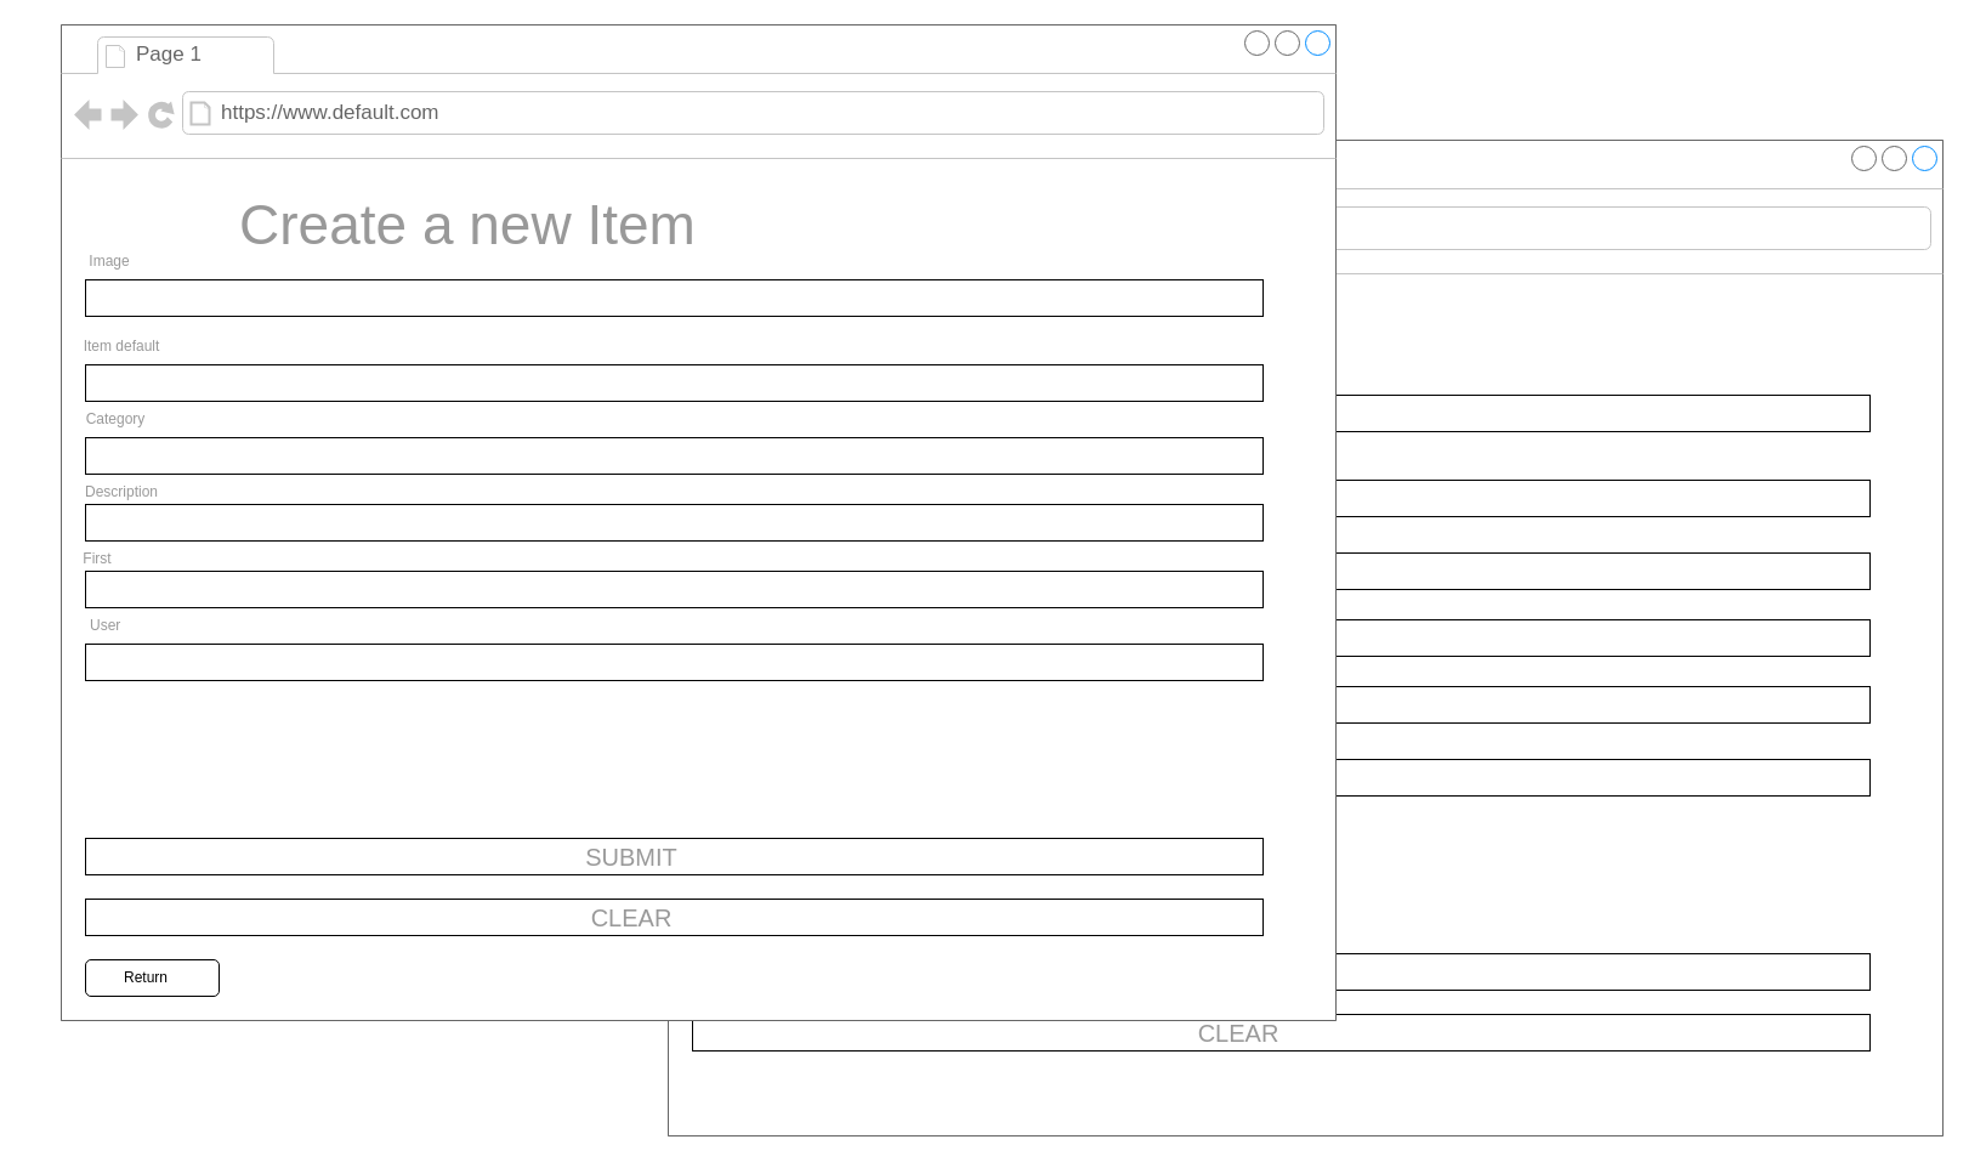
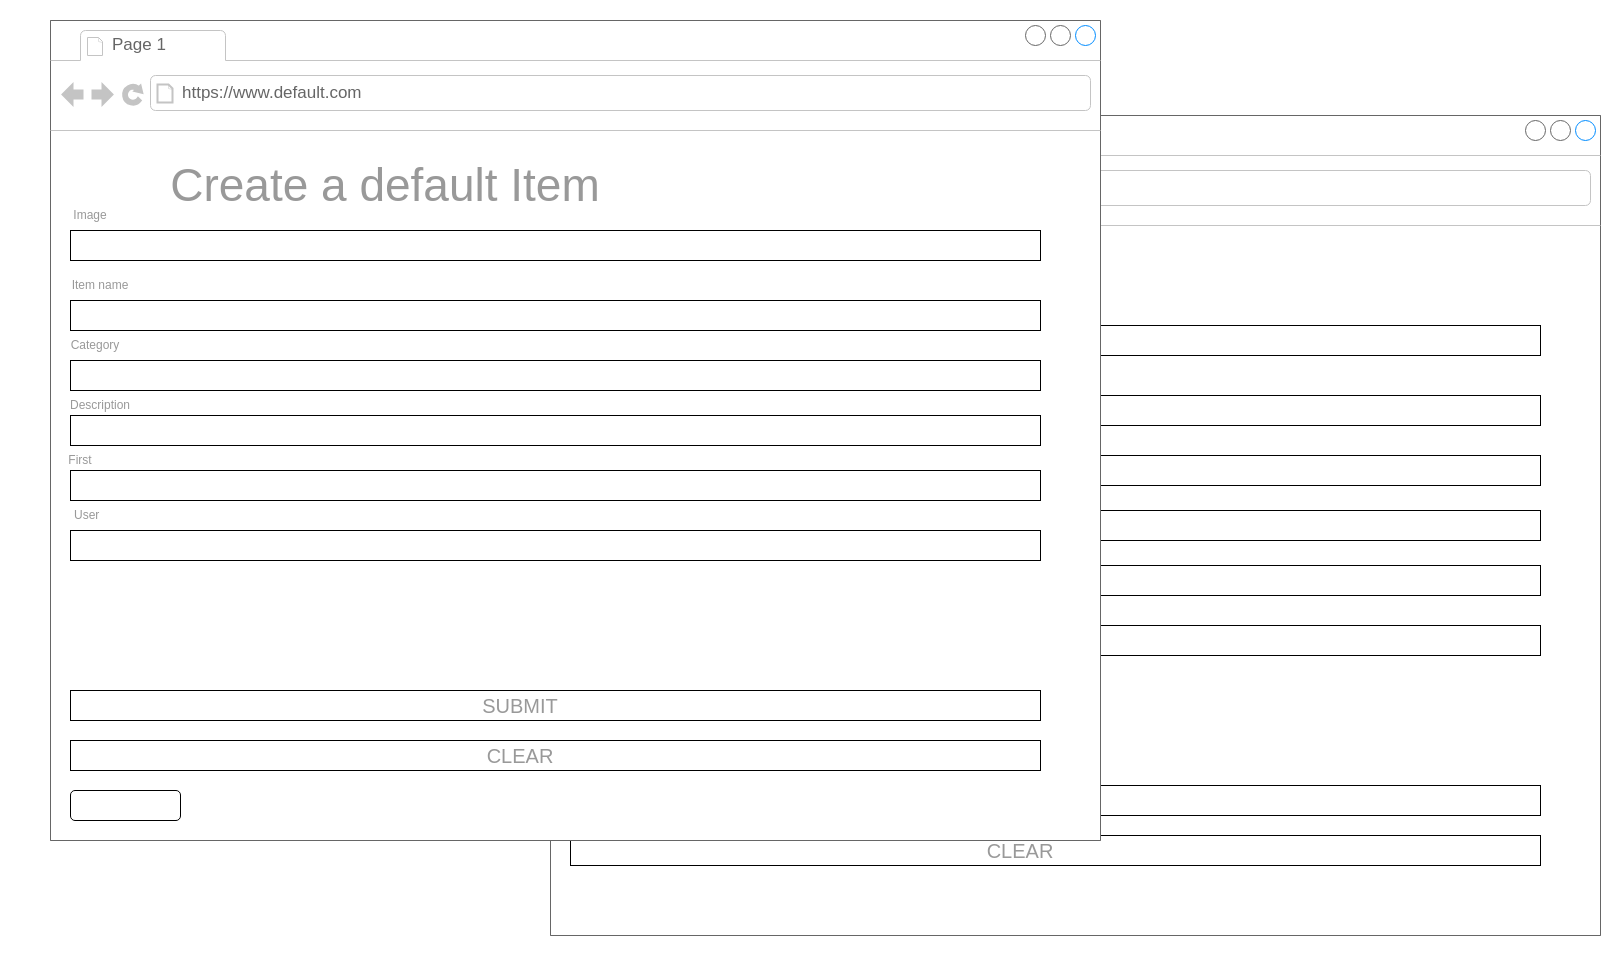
  <mxCell id="0" />
  <mxCell id="1" parent="0" />
  <mxCell id="2" value="" style="strokeWidth=1;shadow=0;dashed=0;align=center;html=1;shape=mxgraph.mockup.containers.browserWindow;rSize=0;strokeColor=#666666;mainText=,;recursiveResize=0;rounded=0;labelBackgroundColor=none;fontFamily=Verdana;fontSize=12" parent="1" vertex="1"><mxGeometry x="550" y="115" width="1050" height="820" as="geometry" /></mxCell>
  <mxCell id="3" value="Page 1" style="strokeWidth=1;shadow=0;dashed=0;align=center;html=1;shape=mxgraph.mockup.containers.anchor;fontSize=17;fontColor=#666666;align=left;" parent="2" vertex="1"><mxGeometry x="60" y="12" width="110" height="26" as="geometry" /></mxCell>
  <mxCell id="4" value="https://www.default.com" style="strokeWidth=1;shadow=0;dashed=0;align=center;html=1;shape=mxgraph.mockup.containers.anchor;rSize=0;fontSize=17;fontColor=#666666;align=left;" parent="2" vertex="1"><mxGeometry x="130" y="60" width="250" height="26" as="geometry" /></mxCell>
  <mxCell id="5" value="Create a new User" style="text;html=1;strokeColor=none;fillColor=none;align=center;verticalAlign=middle;whiteSpace=wrap;rounded=0;fontSize=46;fontColor=#999999;" parent="2" vertex="1"><mxGeometry x="40" y="140" width="590" height="50" as="geometry" /></mxCell>
  <mxCell id="6" value="" style="rounded=0;whiteSpace=wrap;html=1;fontSize=46;fontColor=#999999;" parent="2" vertex="1"><mxGeometry x="20" y="720" width="970" height="30" as="geometry" /></mxCell>
  <mxCell id="7" value="" style="rounded=0;whiteSpace=wrap;html=1;fontSize=46;fontColor=#999999;" parent="2" vertex="1"><mxGeometry x="20" y="395" width="970" height="30" as="geometry" /></mxCell>
  <mxCell id="8" value="" style="rounded=0;whiteSpace=wrap;html=1;fontSize=46;fontColor=#999999;" parent="2" vertex="1"><mxGeometry x="20" y="520" width="970" height="30" as="geometry" /></mxCell>
  <mxCell id="9" value="" style="rounded=0;whiteSpace=wrap;html=1;fontSize=46;fontColor=#999999;" parent="2" vertex="1"><mxGeometry x="20" y="450" width="970" height="30" as="geometry" /></mxCell>
  <mxCell id="10" value="" style="rounded=0;whiteSpace=wrap;html=1;fontSize=46;fontColor=#999999;" parent="2" vertex="1"><mxGeometry x="20" y="670" width="970" height="30" as="geometry" /></mxCell>
  <mxCell id="11" value="" style="rounded=0;whiteSpace=wrap;html=1;fontSize=46;fontColor=#999999;" parent="2" vertex="1"><mxGeometry x="20" y="340" width="970" height="30" as="geometry" /></mxCell>
  <mxCell id="12" value="" style="rounded=0;whiteSpace=wrap;html=1;fontSize=46;fontColor=#999999;" parent="2" vertex="1"><mxGeometry x="20" y="280" width="970" height="30" as="geometry" /></mxCell>
  <mxCell id="13" value="" style="rounded=0;whiteSpace=wrap;html=1;fontSize=46;fontColor=#999999;" parent="2" vertex="1"><mxGeometry x="20" y="210" width="970" height="30" as="geometry" /></mxCell>
  <mxCell id="14" value="&lt;font style=&quot;font-size: 12px;&quot;&gt;Username&lt;/font&gt;" style="text;html=1;strokeColor=none;fillColor=none;align=center;verticalAlign=middle;whiteSpace=wrap;rounded=0;fontSize=12;fontColor=#999999;" parent="2" vertex="1"><mxGeometry x="20" y="180" width="60" height="30" as="geometry" /></mxCell>
  <mxCell id="15" value="&lt;font style=&quot;font-size: 12px;&quot;&gt;First Name&lt;/font&gt;" style="text;html=1;strokeColor=none;fillColor=none;align=center;verticalAlign=middle;whiteSpace=wrap;rounded=0;fontSize=12;fontColor=#999999;" parent="2" vertex="1"><mxGeometry x="-10" y="250" width="120" height="30" as="geometry" /></mxCell>
  <mxCell id="16" value="&lt;font style=&quot;font-size: 12px;&quot;&gt;Last Name&lt;/font&gt;" style="text;html=1;strokeColor=none;fillColor=none;align=center;verticalAlign=middle;whiteSpace=wrap;rounded=0;fontSize=12;fontColor=#999999;" parent="2" vertex="1"><mxGeometry x="-10" y="310" width="120" height="30" as="geometry" /></mxCell>
  <mxCell id="17" value="&lt;font style=&quot;font-size: 12px;&quot;&gt;Phone Number&lt;/font&gt;" style="text;html=1;strokeColor=none;fillColor=none;align=center;verticalAlign=middle;whiteSpace=wrap;rounded=0;fontSize=12;fontColor=#999999;" parent="2" vertex="1"><mxGeometry y="370" width="120" height="30" as="geometry" /></mxCell>
  <mxCell id="18" value="" style="strokeWidth=1;shadow=0;dashed=0;align=center;html=1;shape=mxgraph.mockup.containers.browserWindow;rSize=0;strokeColor=#666666;mainText=,;recursiveResize=0;rounded=0;labelBackgroundColor=none;fontFamily=Verdana;fontSize=12" parent="2" vertex="1"><mxGeometry width="1050" height="820" as="geometry" /></mxCell>
  <mxCell id="19" value="Page 1" style="strokeWidth=1;shadow=0;dashed=0;align=center;html=1;shape=mxgraph.mockup.containers.anchor;fontSize=17;fontColor=#666666;align=left;" parent="18" vertex="1"><mxGeometry x="60" y="12" width="110" height="26" as="geometry" /></mxCell>
  <mxCell id="20" value="https://www.default.com" style="strokeWidth=1;shadow=0;dashed=0;align=center;html=1;shape=mxgraph.mockup.containers.anchor;rSize=0;fontSize=17;fontColor=#666666;align=left;" parent="18" vertex="1"><mxGeometry x="130" y="60" width="250" height="26" as="geometry" /></mxCell>
  <mxCell id="21" value="Create a new User" style="text;html=1;strokeColor=none;fillColor=none;align=center;verticalAlign=middle;whiteSpace=wrap;rounded=0;fontSize=46;fontColor=#999999;" parent="18" vertex="1"><mxGeometry x="40" y="140" width="590" height="50" as="geometry" /></mxCell>
  <mxCell id="22" value="" style="rounded=0;whiteSpace=wrap;html=1;fontSize=46;fontColor=#999999;" parent="18" vertex="1"><mxGeometry x="20" y="720" width="970" height="30" as="geometry" /></mxCell>
  <mxCell id="23" value="" style="rounded=0;whiteSpace=wrap;html=1;fontSize=46;fontColor=#999999;" parent="18" vertex="1"><mxGeometry x="20" y="395" width="970" height="30" as="geometry" /></mxCell>
  <mxCell id="24" value="" style="rounded=0;whiteSpace=wrap;html=1;fontSize=46;fontColor=#999999;" parent="18" vertex="1"><mxGeometry x="20" y="450" width="970" height="30" as="geometry" /></mxCell>
  <mxCell id="25" value="" style="rounded=0;whiteSpace=wrap;html=1;fontSize=46;fontColor=#999999;" parent="18" vertex="1"><mxGeometry x="20" y="670" width="970" height="30" as="geometry" /></mxCell>
  <mxCell id="26" value="" style="rounded=0;whiteSpace=wrap;html=1;fontSize=46;fontColor=#999999;" parent="18" vertex="1"><mxGeometry x="20" y="340" width="970" height="30" as="geometry" /></mxCell>
  <mxCell id="27" value="" style="rounded=0;whiteSpace=wrap;html=1;fontSize=46;fontColor=#999999;" parent="18" vertex="1"><mxGeometry x="20" y="280" width="970" height="30" as="geometry" /></mxCell>
  <mxCell id="28" value="" style="rounded=0;whiteSpace=wrap;html=1;fontSize=46;fontColor=#999999;" parent="18" vertex="1"><mxGeometry x="20" y="210" width="970" height="30" as="geometry" /></mxCell>
  <mxCell id="29" value="&lt;font style=&quot;font-size: 12px;&quot;&gt;Username&lt;/font&gt;" style="text;html=1;strokeColor=none;fillColor=none;align=center;verticalAlign=middle;whiteSpace=wrap;rounded=0;fontSize=12;fontColor=#999999;" parent="18" vertex="1"><mxGeometry x="20" y="180" width="60" height="30" as="geometry" /></mxCell>
  <mxCell id="30" value="&lt;font style=&quot;font-size: 12px;&quot;&gt;First Name&lt;/font&gt;" style="text;html=1;strokeColor=none;fillColor=none;align=center;verticalAlign=middle;whiteSpace=wrap;rounded=0;fontSize=12;fontColor=#999999;" parent="18" vertex="1"><mxGeometry x="-10" y="250" width="120" height="30" as="geometry" /></mxCell>
  <mxCell id="31" value="&lt;font style=&quot;font-size: 12px;&quot;&gt;Last Name&lt;/font&gt;" style="text;html=1;strokeColor=none;fillColor=none;align=center;verticalAlign=middle;whiteSpace=wrap;rounded=0;fontSize=12;fontColor=#999999;" parent="18" vertex="1"><mxGeometry x="-10" y="310" width="120" height="30" as="geometry" /></mxCell>
  <mxCell id="32" value="&lt;font style=&quot;font-size: 12px;&quot;&gt;Phone Number&lt;/font&gt;" style="text;html=1;strokeColor=none;fillColor=none;align=center;verticalAlign=middle;whiteSpace=wrap;rounded=0;fontSize=12;fontColor=#999999;" parent="18" vertex="1"><mxGeometry y="425" width="120" height="30" as="geometry" /></mxCell>
  <mxCell id="33" value="&lt;font style=&quot;font-size: 12px;&quot;&gt;Password&lt;/font&gt;" style="text;html=1;strokeColor=none;fillColor=none;align=center;verticalAlign=middle;whiteSpace=wrap;rounded=0;fontSize=12;fontColor=#999999;" parent="18" vertex="1"><mxGeometry x="-10" y="480" width="120" height="30" as="geometry" /></mxCell>
  <mxCell id="34" value="" style="ellipse;whiteSpace=wrap;html=1;aspect=fixed;fontSize=12;fontColor=#999999;" parent="18" vertex="1"><mxGeometry x="160" y="585" width="20" height="20" as="geometry" /></mxCell>
  <mxCell id="35" value="" style="ellipse;whiteSpace=wrap;html=1;aspect=fixed;fontSize=12;fontColor=#999999;" parent="18" vertex="1"><mxGeometry x="80" y="585" width="20" height="20" as="geometry" /></mxCell>
  <mxCell id="36" value="Admin?" style="text;html=1;strokeColor=none;fillColor=none;align=center;verticalAlign=middle;whiteSpace=wrap;rounded=0;fontSize=20;fontColor=#999999;" parent="18" vertex="1"><mxGeometry x="20" y="540" width="100" height="30" as="geometry" /></mxCell>
  <mxCell id="37" value="No" style="text;html=1;strokeColor=none;fillColor=none;align=center;verticalAlign=middle;whiteSpace=wrap;rounded=0;fontSize=20;fontColor=#999999;" parent="18" vertex="1"><mxGeometry x="100" y="580" width="60" height="30" as="geometry" /></mxCell>
  <mxCell id="38" value="Yes" style="text;html=1;strokeColor=none;fillColor=none;align=center;verticalAlign=middle;whiteSpace=wrap;rounded=0;fontSize=20;fontColor=#999999;" parent="18" vertex="1"><mxGeometry x="20" y="580" width="60" height="30" as="geometry" /></mxCell>
  <mxCell id="39" value="CLEAR" style="text;html=1;strokeColor=none;fillColor=none;align=center;verticalAlign=middle;whiteSpace=wrap;rounded=0;fontSize=20;fontColor=#999999;" parent="18" vertex="1"><mxGeometry x="410" y="720" width="120" height="30" as="geometry" /></mxCell>
  <mxCell id="40" value="SUBMIT" style="text;html=1;strokeColor=none;fillColor=none;align=center;verticalAlign=middle;whiteSpace=wrap;rounded=0;fontSize=20;fontColor=#999999;" parent="18" vertex="1"><mxGeometry x="410" y="670" width="120" height="30" as="geometry" /></mxCell>
  <mxCell id="41" value="" style="rounded=0;whiteSpace=wrap;html=1;fontSize=46;fontColor=#999999;" parent="18" vertex="1"><mxGeometry x="20" y="510" width="970" height="30" as="geometry" /></mxCell>
  <mxCell id="42" value="" style="strokeWidth=1;shadow=0;dashed=0;align=center;html=1;shape=mxgraph.mockup.containers.browserWindow;rSize=0;strokeColor=#666666;mainText=,;recursiveResize=0;rounded=0;labelBackgroundColor=none;fontFamily=Verdana;fontSize=12" parent="1" vertex="1"><mxGeometry x="50" y="20" width="1050" height="820" as="geometry" /></mxCell>
  <mxCell id="43" value="Page 1" style="strokeWidth=1;shadow=0;dashed=0;align=center;html=1;shape=mxgraph.mockup.containers.anchor;fontSize=17;fontColor=#666666;align=left;" parent="42" vertex="1"><mxGeometry x="60" y="12" width="110" height="26" as="geometry" /></mxCell>
  <mxCell id="44" value="https://www.default.com" style="strokeWidth=1;shadow=0;dashed=0;align=center;html=1;shape=mxgraph.mockup.containers.anchor;rSize=0;fontSize=17;fontColor=#666666;align=left;" parent="42" vertex="1"><mxGeometry x="130" y="60" width="250" height="26" as="geometry" /></mxCell>
  <mxCell id="45" value="Create a new User" style="text;html=1;strokeColor=none;fillColor=none;align=center;verticalAlign=middle;whiteSpace=wrap;rounded=0;fontSize=46;fontColor=#999999;" parent="42" vertex="1"><mxGeometry x="40" y="140" width="590" height="50" as="geometry" /></mxCell>
  <mxCell id="46" value="" style="rounded=0;whiteSpace=wrap;html=1;fontSize=46;fontColor=#999999;" parent="42" vertex="1"><mxGeometry x="20" y="720" width="970" height="30" as="geometry" /></mxCell>
  <mxCell id="47" value="" style="rounded=0;whiteSpace=wrap;html=1;fontSize=46;fontColor=#999999;" parent="42" vertex="1"><mxGeometry x="20" y="395" width="970" height="30" as="geometry" /></mxCell>
  <mxCell id="48" value="" style="rounded=0;whiteSpace=wrap;html=1;fontSize=46;fontColor=#999999;" parent="42" vertex="1"><mxGeometry x="20" y="520" width="970" height="30" as="geometry" /></mxCell>
  <mxCell id="49" value="" style="rounded=0;whiteSpace=wrap;html=1;fontSize=46;fontColor=#999999;" parent="42" vertex="1"><mxGeometry x="20" y="450" width="970" height="30" as="geometry" /></mxCell>
  <mxCell id="50" value="" style="rounded=0;whiteSpace=wrap;html=1;fontSize=46;fontColor=#999999;" parent="42" vertex="1"><mxGeometry x="20" y="670" width="970" height="30" as="geometry" /></mxCell>
  <mxCell id="51" value="" style="rounded=0;whiteSpace=wrap;html=1;fontSize=46;fontColor=#999999;" parent="42" vertex="1"><mxGeometry x="20" y="340" width="970" height="30" as="geometry" /></mxCell>
  <mxCell id="52" value="" style="rounded=0;whiteSpace=wrap;html=1;fontSize=46;fontColor=#999999;" parent="42" vertex="1"><mxGeometry x="20" y="280" width="970" height="30" as="geometry" /></mxCell>
  <mxCell id="53" value="" style="rounded=0;whiteSpace=wrap;html=1;fontSize=46;fontColor=#999999;" parent="42" vertex="1"><mxGeometry x="20" y="210" width="970" height="30" as="geometry" /></mxCell>
  <mxCell id="54" value="&lt;font style=&quot;font-size: 12px;&quot;&gt;Username&lt;/font&gt;" style="text;html=1;strokeColor=none;fillColor=none;align=center;verticalAlign=middle;whiteSpace=wrap;rounded=0;fontSize=12;fontColor=#999999;" parent="42" vertex="1"><mxGeometry x="20" y="180" width="60" height="30" as="geometry" /></mxCell>
  <mxCell id="55" value="&lt;font style=&quot;font-size: 12px;&quot;&gt;First Name&lt;/font&gt;" style="text;html=1;strokeColor=none;fillColor=none;align=center;verticalAlign=middle;whiteSpace=wrap;rounded=0;fontSize=12;fontColor=#999999;" parent="42" vertex="1"><mxGeometry x="-10" y="250" width="120" height="30" as="geometry" /></mxCell>
  <mxCell id="56" value="&lt;font style=&quot;font-size: 12px;&quot;&gt;Last Name&lt;/font&gt;" style="text;html=1;strokeColor=none;fillColor=none;align=center;verticalAlign=middle;whiteSpace=wrap;rounded=0;fontSize=12;fontColor=#999999;" parent="42" vertex="1"><mxGeometry x="-10" y="310" width="120" height="30" as="geometry" /></mxCell>
  <mxCell id="57" value="&lt;font style=&quot;font-size: 12px;&quot;&gt;Phone Number&lt;/font&gt;" style="text;html=1;strokeColor=none;fillColor=none;align=center;verticalAlign=middle;whiteSpace=wrap;rounded=0;fontSize=12;fontColor=#999999;" parent="42" vertex="1"><mxGeometry y="370" width="120" height="30" as="geometry" /></mxCell>
  <mxCell id="58" value="" style="strokeWidth=1;shadow=0;dashed=0;align=center;html=1;shape=mxgraph.mockup.containers.browserWindow;rSize=0;strokeColor=#666666;mainText=,;recursiveResize=0;rounded=0;labelBackgroundColor=none;fontFamily=Verdana;fontSize=12" parent="42" vertex="1"><mxGeometry width="1050" height="820" as="geometry" /></mxCell>
  <mxCell id="59" value="Page 1" style="strokeWidth=1;shadow=0;dashed=0;align=center;html=1;shape=mxgraph.mockup.containers.anchor;fontSize=17;fontColor=#666666;align=left;" parent="58" vertex="1"><mxGeometry x="60" y="12" width="110" height="26" as="geometry" /></mxCell>
  <mxCell id="60" value="https://www.default.com" style="strokeWidth=1;shadow=0;dashed=0;align=center;html=1;shape=mxgraph.mockup.containers.anchor;rSize=0;fontSize=17;fontColor=#666666;align=left;" parent="58" vertex="1"><mxGeometry x="130" y="60" width="250" height="26" as="geometry" /></mxCell>
- <mxCell id="61" value="Create a new Item" style="text;html=1;strokeColor=none;fillColor=none;align=center;verticalAlign=middle;whiteSpace=wrap;rounded=0;fontSize=46;fontColor=#999999;" parent="58" vertex="1"><mxGeometry x="40" y="140" width="590" height="50" as="geometry" /></mxCell>
+ <mxCell id="61" value="Create a default Item" style="text;html=1;strokeColor=none;fillColor=none;align=center;verticalAlign=middle;whiteSpace=wrap;rounded=0;fontSize=46;fontColor=#999999;" parent="58" vertex="1"><mxGeometry x="40" y="140" width="590" height="50" as="geometry" /></mxCell>
  <mxCell id="62" value="" style="rounded=0;whiteSpace=wrap;html=1;fontSize=46;fontColor=#999999;" parent="58" vertex="1"><mxGeometry x="20" y="720" width="970" height="30" as="geometry" /></mxCell>
  <mxCell id="63" value="" style="rounded=0;whiteSpace=wrap;html=1;fontSize=46;fontColor=#999999;" parent="58" vertex="1"><mxGeometry x="20" y="395" width="970" height="30" as="geometry" /></mxCell>
  <mxCell id="64" value="" style="rounded=0;whiteSpace=wrap;html=1;fontSize=46;fontColor=#999999;" parent="58" vertex="1"><mxGeometry x="20" y="450" width="970" height="30" as="geometry" /></mxCell>
  <mxCell id="65" value="" style="rounded=0;whiteSpace=wrap;html=1;fontSize=46;fontColor=#999999;" parent="58" vertex="1"><mxGeometry x="20" y="670" width="970" height="30" as="geometry" /></mxCell>
  <mxCell id="66" value="" style="rounded=0;whiteSpace=wrap;html=1;fontSize=46;fontColor=#999999;" parent="58" vertex="1"><mxGeometry x="20" y="340" width="970" height="30" as="geometry" /></mxCell>
  <mxCell id="67" value="" style="rounded=0;whiteSpace=wrap;html=1;fontSize=46;fontColor=#999999;" parent="58" vertex="1"><mxGeometry x="20" y="280" width="970" height="30" as="geometry" /></mxCell>
  <mxCell id="68" value="" style="rounded=0;whiteSpace=wrap;html=1;fontSize=46;fontColor=#999999;" parent="58" vertex="1"><mxGeometry x="20" y="210" width="970" height="30" as="geometry" /></mxCell>
  <mxCell id="69" value="&lt;font style=&quot;font-size: 12px;&quot;&gt;Image&lt;/font&gt;" style="text;html=1;strokeColor=none;fillColor=none;align=center;verticalAlign=middle;whiteSpace=wrap;rounded=0;fontSize=12;fontColor=#999999;" parent="58" vertex="1"><mxGeometry x="10" y="180" width="60" height="30" as="geometry" /></mxCell>
- <mxCell id="70" value="&lt;font style=&quot;font-size: 12px;&quot;&gt;Item default&lt;/font&gt;" style="text;html=1;strokeColor=none;fillColor=none;align=center;verticalAlign=middle;whiteSpace=wrap;rounded=0;fontSize=12;fontColor=#999999;" parent="58" vertex="1"><mxGeometry x="-10" y="250" width="120" height="30" as="geometry" /></mxCell>
+ <mxCell id="70" value="&lt;font style=&quot;font-size: 12px;&quot;&gt;Item name&lt;/font&gt;" style="text;html=1;strokeColor=none;fillColor=none;align=center;verticalAlign=middle;whiteSpace=wrap;rounded=0;fontSize=12;fontColor=#999999;" parent="58" vertex="1"><mxGeometry x="-10" y="250" width="120" height="30" as="geometry" /></mxCell>
  <mxCell id="71" value="&lt;font style=&quot;font-size: 12px;&quot;&gt;&amp;nbsp; &amp;nbsp;Category&lt;/font&gt;" style="text;html=1;strokeColor=none;fillColor=none;align=center;verticalAlign=middle;whiteSpace=wrap;rounded=0;fontSize=12;fontColor=#999999;" parent="58" vertex="1"><mxGeometry x="-20" y="310" width="120" height="30" as="geometry" /></mxCell>
  <mxCell id="72" value="&lt;font style=&quot;font-size: 12px;&quot;&gt;First&lt;/font&gt;" style="text;html=1;strokeColor=none;fillColor=none;align=center;verticalAlign=middle;whiteSpace=wrap;rounded=0;fontSize=12;fontColor=#999999;" parent="58" vertex="1"><mxGeometry x="-30" y="425" width="120" height="30" as="geometry" /></mxCell>
  <mxCell id="73" value="&lt;font style=&quot;font-size: 12px;&quot;&gt;&amp;nbsp; &amp;nbsp; User&lt;/font&gt;" style="text;html=1;strokeColor=none;fillColor=none;align=center;verticalAlign=middle;whiteSpace=wrap;rounded=0;fontSize=12;fontColor=#999999;" parent="58" vertex="1"><mxGeometry x="-30" y="480" width="120" height="30" as="geometry" /></mxCell>
  <mxCell id="74" value="CLEAR" style="text;html=1;strokeColor=none;fillColor=none;align=center;verticalAlign=middle;whiteSpace=wrap;rounded=0;fontSize=20;fontColor=#999999;" parent="58" vertex="1"><mxGeometry x="410" y="720" width="120" height="30" as="geometry" /></mxCell>
  <mxCell id="75" value="SUBMIT" style="text;html=1;strokeColor=none;fillColor=none;align=center;verticalAlign=middle;whiteSpace=wrap;rounded=0;fontSize=20;fontColor=#999999;" parent="58" vertex="1"><mxGeometry x="410" y="670" width="120" height="30" as="geometry" /></mxCell>
  <mxCell id="76" value="" style="rounded=0;whiteSpace=wrap;html=1;fontSize=46;fontColor=#999999;" parent="58" vertex="1"><mxGeometry x="20" y="510" width="970" height="30" as="geometry" /></mxCell>
  <mxCell id="77" value="&lt;font style=&quot;font-size: 12px;&quot;&gt;Description&lt;/font&gt;" style="text;html=1;strokeColor=none;fillColor=none;align=center;verticalAlign=middle;whiteSpace=wrap;rounded=0;fontSize=12;fontColor=#999999;" parent="58" vertex="1"><mxGeometry x="-10" y="370" width="120" height="30" as="geometry" /></mxCell>
  <mxCell id="78" value="" style="rounded=1;whiteSpace=wrap;html=1;" parent="58" vertex="1"><mxGeometry x="20" y="770" width="110" height="30" as="geometry" /></mxCell>
- <mxCell id="79" value="Return" style="text;html=1;strokeColor=none;fillColor=none;align=center;verticalAlign=middle;whiteSpace=wrap;rounded=0;" parent="58" vertex="1"><mxGeometry x="40" y="770" width="60" height="30" as="geometry" /></mxCell>
